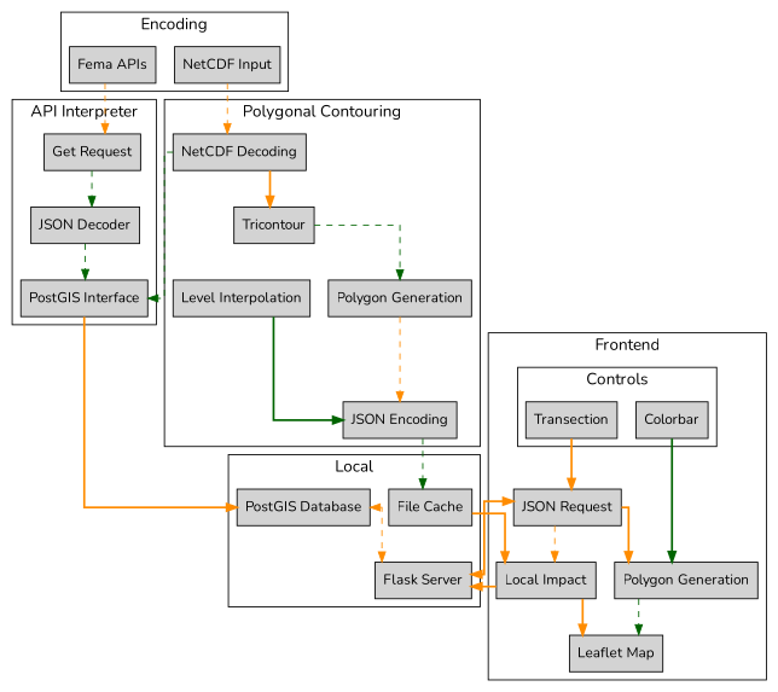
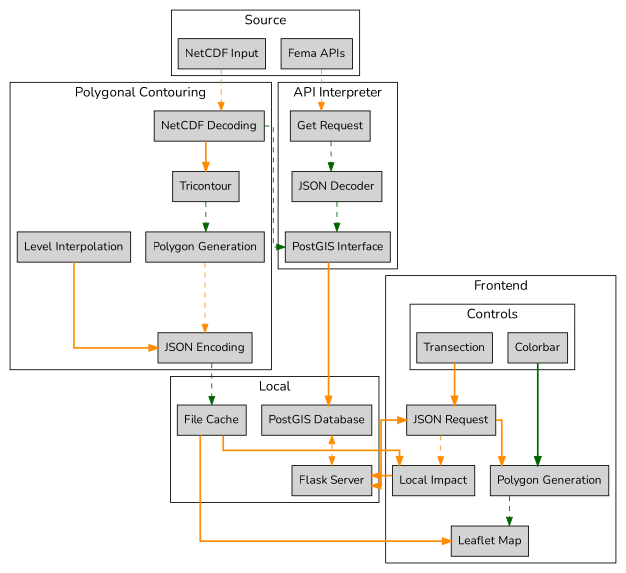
  digraph {
    compound=true
    fontname=Nunito
    fontsize=16
    splines=ortho
    node [fontname=Nunito fontsize=14 shape=rect style=filled]
    edge [color=darkorange fontname=Nunito style=dashed]
    n1 [label="NetCDF Input"]
    n2 [label="Fema APIs"]
    n3 [label="NetCDF Decoding"]
    n4 [label=Tricontour]
    n5 [label="Level Interpolation"]
    n6 [label="Polygon Generation"]
    n7 [label="JSON Encoding"]
    n8 [label="Get Request"]
    n9 [label="JSON Decoder"]
    n10 [label="PostGIS Interface"]
    n11 [label="File Cache"]
    n12 [label="PostGIS Database"]
    n13 [label="Flask Server"]
    n14 [label=Colorbar]
    n15 [label=Transection]
    n16 [label="JSON Request"]
    n17 [label="Polygon Generation"]
    n18 [label="Local Impact"]
    n19 [label="Leaflet Map"]
    subgraph cluster_1 {
-     label=Encoding
+     label=Source
      n1
      n2
    }
    subgraph cluster_2 {
      label="Polygonal Contouring"
      n3
      n4
      n5
      n6
      n7
    }
    subgraph cluster_3 {
      label="API Interpreter"
      n8
      n9
      n10
    }
    subgraph cluster_4 {
      label=Local
      n11
      n12
      n13
    }
    subgraph cluster_5 {
      label=Frontend
      n16
      n17
      n18
      n19
      subgraph cluster_6 {
        label=Controls
        n14
        n15
      }
    }
    n1 -> n3
    n2 -> n8
    n3 -> n4 [style=bold]
    n3 -> n10 [color=darkgreen]
    n4 -> n6 [color=darkgreen]
-   n5 -> n7 [color=darkgreen style=bold]
+   n5 -> n7 [style=bold]
    n6 -> n7
    n7 -> n11 [color=darkgreen]
    n8 -> n9 [color=darkgreen]
    n9 -> n10 [color=darkgreen]
    n10 -> n12 [style=bold]
    n11 -> n18 [style=bold]
    n12 -> n13 [dir=both]
    n13 -> n16 [dir=both style=bold]
    n14 -> n17 [color=darkgreen style=bold]
    n15 -> n16 [style=bold]
    n16 -> n17 [style=bold]
    n16 -> n18
    n17 -> n19 [color=darkgreen]
    n18 -> n13 [style=bold]
-   n18 -> n19 [style=bold]
+   n11 -> n19 [style=bold]
  }
